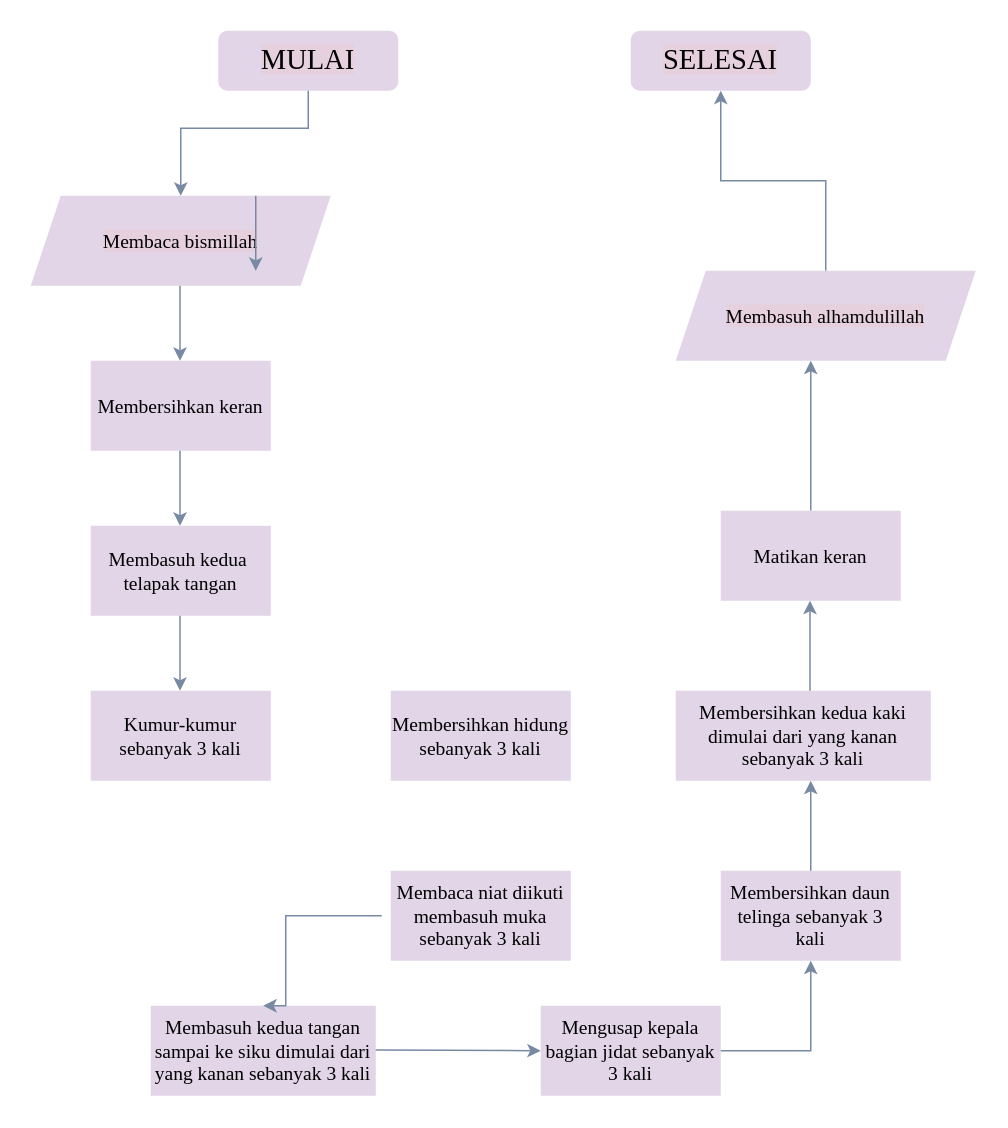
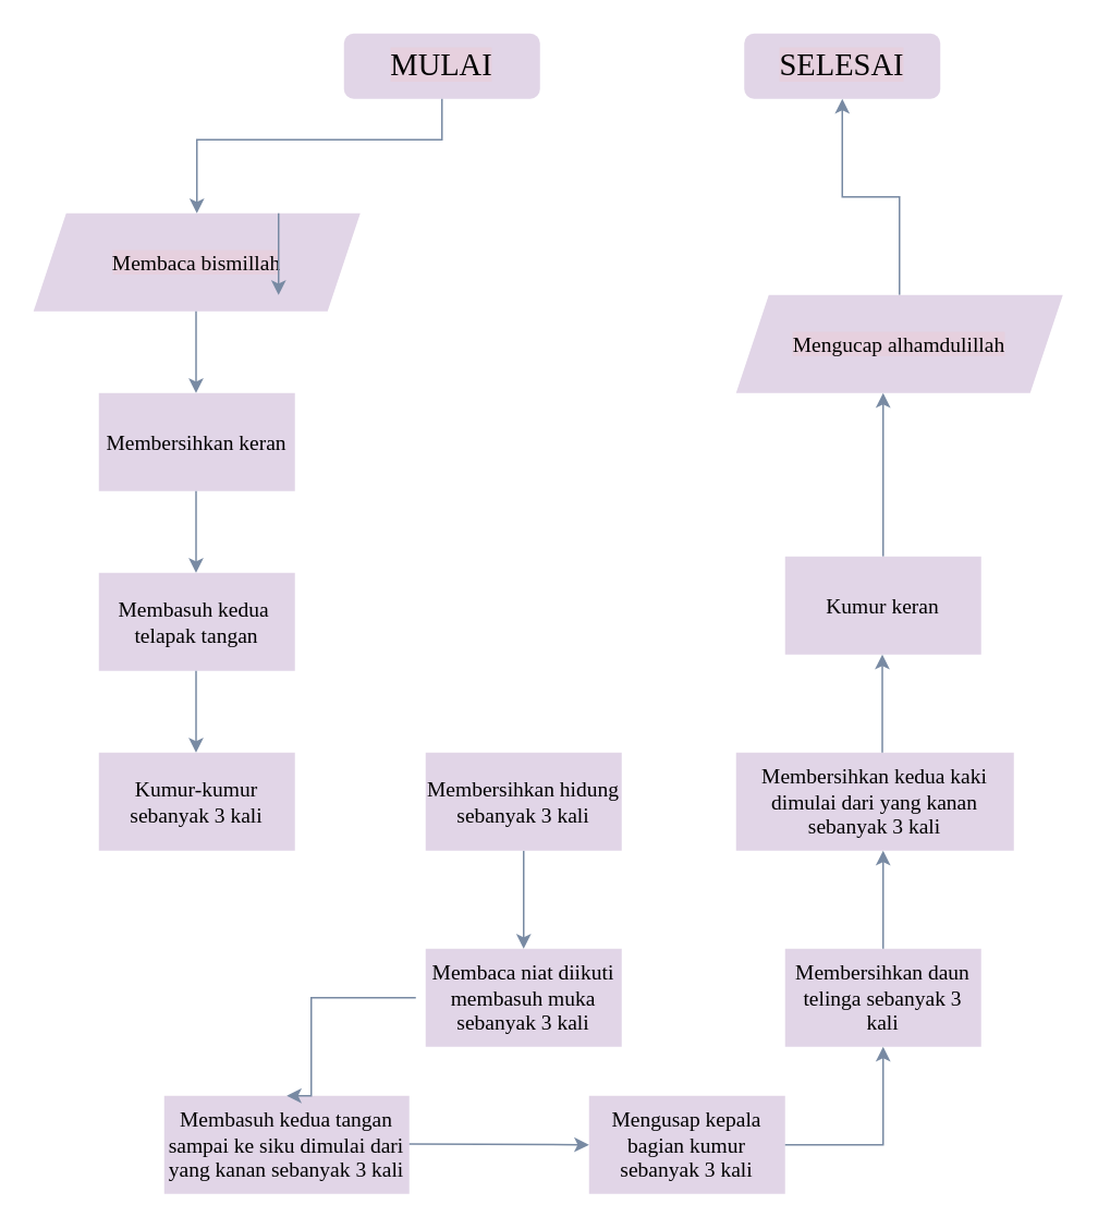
  <mxCell id="0" />
  <mxCell id="1" parent="0" />
- <mxCell id="2" value="&lt;font face=&quot;Comic Sans MS&quot; style=&quot;font-size: 19px ; background-color: rgb(230 , 208 , 222)&quot;&gt;MULAI&lt;/font&gt;" style="rounded=1;whiteSpace=wrap;html=1;fontSize=12;glass=0;strokeWidth=1;shadow=0;fillColor=#e1d5e7;strokeColor=none;" parent="1" vertex="1"><mxGeometry x="145" y="20" width="120" height="40" as="geometry" /></mxCell>
+ <mxCell id="2" value="&lt;font face=&quot;Comic Sans MS&quot; style=&quot;font-size: 19px ; background-color: rgb(230 , 208 , 222)&quot;&gt;MULAI&lt;/font&gt;" style="rounded=1;whiteSpace=wrap;html=1;fontSize=12;glass=0;strokeWidth=1;shadow=0;fillColor=#e1d5e7;strokeColor=none;" parent="1" vertex="1"><mxGeometry x="210" y="20" width="120" height="40" as="geometry" /></mxCell>
  <mxCell id="3" value="&lt;font face=&quot;Comic Sans MS&quot; style=&quot;background-color: rgb(230 , 208 , 222) ; font-size: 13px&quot;&gt;Membaca bismillah&lt;/font&gt;" style="shape=parallelogram;perimeter=parallelogramPerimeter;whiteSpace=wrap;html=1;fixedSize=1;fillColor=#e1d5e7;strokeColor=none;" vertex="1" parent="1"><mxGeometry x="20" y="130" width="200" height="60" as="geometry" /></mxCell>
  <mxCell id="4" style="edgeStyle=orthogonalEdgeStyle;rounded=0;orthogonalLoop=1;jettySize=auto;html=1;strokeColor=#788AA3;fillColor=#B2C9AB;fontColor=#46495D;exitX=0.5;exitY=1;exitDx=0;exitDy=0;" edge="1" parent="1" source="2"><mxGeometry relative="1" as="geometry"><mxPoint x="120" y="130" as="targetPoint" /><mxPoint x="120" y="110" as="sourcePoint" /><Array as="points"><mxPoint x="120" y="85" /></Array></mxGeometry></mxCell>
  <mxCell id="5" style="edgeStyle=orthogonalEdgeStyle;rounded=0;orthogonalLoop=1;jettySize=auto;html=1;entryX=0.45;entryY=1;entryDx=0;entryDy=0;entryPerimeter=0;strokeColor=#788AA3;fillColor=#B2C9AB;fontColor=#46495D;" edge="1" parent="1" source="6" target="27"><mxGeometry relative="1" as="geometry" /></mxCell>
- <mxCell id="6" value="&lt;font face=&quot;Comic Sans MS&quot; style=&quot;font-size: 13px&quot;&gt;Matikan keran&lt;/font&gt;" style="rounded=0;whiteSpace=wrap;html=1;fillColor=#e1d5e7;strokeColor=none;" vertex="1" parent="1"><mxGeometry x="480" y="340" width="120" height="60" as="geometry" /></mxCell>
+ <mxCell id="6" value="&lt;font face=&quot;Comic Sans MS&quot; style=&quot;font-size: 13px&quot;&gt;Kumur keran&lt;/font&gt;" style="rounded=0;whiteSpace=wrap;html=1;fillColor=#e1d5e7;strokeColor=none;" vertex="1" parent="1"><mxGeometry x="480" y="340" width="120" height="60" as="geometry" /></mxCell>
  <mxCell id="7" value="&lt;font face=&quot;Comic Sans MS&quot; style=&quot;font-size: 13px&quot;&gt;Membersihkan kedua kaki dimulai dari yang kanan sebanyak 3 kali&lt;/font&gt;" style="rounded=0;whiteSpace=wrap;html=1;fillColor=#e1d5e7;strokeColor=none;" vertex="1" parent="1"><mxGeometry x="450" y="460" width="170" height="60" as="geometry" /></mxCell>
  <mxCell id="8" value="&lt;font face=&quot;Comic Sans MS&quot; style=&quot;font-size: 13px&quot;&gt;Membersihkan daun telinga sebanyak 3 kali&lt;/font&gt;" style="rounded=0;whiteSpace=wrap;html=1;fillColor=#e1d5e7;strokeColor=none;" vertex="1" parent="1"><mxGeometry x="480" y="580" width="120" height="60" as="geometry" /></mxCell>
- <mxCell id="9" value="&lt;font face=&quot;Comic Sans MS&quot; style=&quot;font-size: 13px&quot;&gt;Mengusap kepala bagian jidat sebanyak 3 kali&lt;/font&gt;" style="rounded=0;whiteSpace=wrap;html=1;fillColor=#e1d5e7;strokeColor=none;" vertex="1" parent="1"><mxGeometry x="360" y="670" width="120" height="60" as="geometry" /></mxCell>
+ <mxCell id="9" value="&lt;font face=&quot;Comic Sans MS&quot; style=&quot;font-size: 13px&quot;&gt;Mengusap kepala bagian kumur sebanyak 3 kali&lt;/font&gt;" style="rounded=0;whiteSpace=wrap;html=1;fillColor=#e1d5e7;strokeColor=none;" vertex="1" parent="1"><mxGeometry x="360" y="670" width="120" height="60" as="geometry" /></mxCell>
  <mxCell id="10" value="&lt;font style=&quot;font-size: 13px&quot; face=&quot;Comic Sans MS&quot;&gt;Membasuh kedua tangan sampai ke siku dimulai dari yang kanan sebanyak 3 kali&lt;/font&gt;" style="rounded=0;whiteSpace=wrap;html=1;fillColor=#e1d5e7;strokeColor=none;" vertex="1" parent="1"><mxGeometry x="100" y="670" width="150" height="60" as="geometry" /></mxCell>
  <mxCell id="11" value="&lt;font face=&quot;Comic Sans MS&quot; style=&quot;font-size: 13px&quot;&gt;Membaca niat diikuti membasuh muka sebanyak 3 kali&lt;/font&gt;" style="rounded=0;whiteSpace=wrap;html=1;fillColor=#e1d5e7;strokeColor=none;" vertex="1" parent="1"><mxGeometry x="260" y="580" width="120" height="60" as="geometry" /></mxCell>
+ <mxCell id="12" style="edgeStyle=orthogonalEdgeStyle;rounded=0;orthogonalLoop=1;jettySize=auto;html=1;entryX=0.5;entryY=0;entryDx=0;entryDy=0;strokeColor=#788AA3;fillColor=#B2C9AB;fontColor=#46495D;" edge="1" parent="1" source="13" target="11"><mxGeometry relative="1" as="geometry" /></mxCell>
  <mxCell id="13" value="&lt;font style=&quot;font-size: 13px&quot; face=&quot;Comic Sans MS&quot;&gt;Membersihkan hidung sebanyak 3 kali&lt;/font&gt;" style="rounded=0;whiteSpace=wrap;html=1;fillColor=#e1d5e7;strokeColor=none;" vertex="1" parent="1"><mxGeometry x="260" y="460" width="120" height="60" as="geometry" /></mxCell>
  <mxCell id="14" value="&lt;font face=&quot;Comic Sans MS&quot; style=&quot;font-size: 13px&quot;&gt;Kumur-kumur sebanyak 3 kali&lt;/font&gt;" style="rounded=0;whiteSpace=wrap;html=1;fillColor=#e1d5e7;strokeColor=none;" vertex="1" parent="1"><mxGeometry x="60" y="460" width="120" height="60" as="geometry" /></mxCell>
  <mxCell id="15" value="&lt;font face=&quot;Comic Sans MS&quot; style=&quot;font-size: 13px&quot;&gt;Membasuh kedua&amp;nbsp;&lt;br&gt;telapak tangan&lt;/font&gt;" style="rounded=0;whiteSpace=wrap;html=1;fillColor=#e1d5e7;strokeColor=none;" vertex="1" parent="1"><mxGeometry x="60" y="350" width="120" height="60" as="geometry" /></mxCell>
  <mxCell id="16" value="&lt;font face=&quot;Comic Sans MS&quot; style=&quot;font-size: 13px&quot;&gt;Membersihkan keran&lt;/font&gt;" style="rounded=0;whiteSpace=wrap;html=1;fillColor=#e1d5e7;strokeColor=none;" vertex="1" parent="1"><mxGeometry x="60" y="240" width="120" height="60" as="geometry" /></mxCell>
  <mxCell id="17" style="edgeStyle=orthogonalEdgeStyle;rounded=0;orthogonalLoop=1;jettySize=auto;html=1;strokeColor=#788AA3;fillColor=#B2C9AB;fontColor=#46495D;exitX=0.5;exitY=1;exitDx=0;exitDy=0;" edge="1" parent="1"><mxGeometry relative="1" as="geometry"><mxPoint x="119.5" y="350" as="targetPoint" /><mxPoint x="119.5" y="300" as="sourcePoint" /><Array as="points"><mxPoint x="120" y="320" /><mxPoint x="120" y="320" /></Array></mxGeometry></mxCell>
  <mxCell id="18" style="edgeStyle=orthogonalEdgeStyle;rounded=0;orthogonalLoop=1;jettySize=auto;html=1;strokeColor=#788AA3;fillColor=#B2C9AB;fontColor=#46495D;entryX=0;entryY=0.5;entryDx=0;entryDy=0;" edge="1" parent="1" target="9"><mxGeometry relative="1" as="geometry"><mxPoint x="340" y="699.5" as="targetPoint" /><mxPoint x="250" y="699.5" as="sourcePoint" /><Array as="points" /></mxGeometry></mxCell>
  <mxCell id="19" style="edgeStyle=orthogonalEdgeStyle;rounded=0;orthogonalLoop=1;jettySize=auto;html=1;strokeColor=#788AA3;fillColor=#B2C9AB;fontColor=#46495D;entryX=0.5;entryY=0;entryDx=0;entryDy=0;" edge="1" parent="1" target="10"><mxGeometry relative="1" as="geometry"><mxPoint x="184" y="660" as="targetPoint" /><mxPoint x="254" y="610" as="sourcePoint" /><Array as="points"><mxPoint x="190" y="610" /></Array></mxGeometry></mxCell>
  <mxCell id="20" style="edgeStyle=orthogonalEdgeStyle;rounded=0;orthogonalLoop=1;jettySize=auto;html=1;strokeColor=#788AA3;fillColor=#B2C9AB;fontColor=#46495D;exitX=0.5;exitY=1;exitDx=0;exitDy=0;" edge="1" parent="1"><mxGeometry relative="1" as="geometry"><mxPoint x="170" y="180" as="targetPoint" /><mxPoint x="170" y="130" as="sourcePoint" /><Array as="points"><mxPoint x="170" y="135" /></Array></mxGeometry></mxCell>
  <mxCell id="21" style="edgeStyle=orthogonalEdgeStyle;rounded=0;orthogonalLoop=1;jettySize=auto;html=1;strokeColor=#788AA3;fillColor=#B2C9AB;fontColor=#46495D;exitX=0.5;exitY=1;exitDx=0;exitDy=0;" edge="1" parent="1"><mxGeometry relative="1" as="geometry"><mxPoint x="119.5" y="240" as="targetPoint" /><mxPoint x="119.5" y="190" as="sourcePoint" /><Array as="points"><mxPoint x="119.5" y="195" /></Array></mxGeometry></mxCell>
  <mxCell id="22" style="edgeStyle=orthogonalEdgeStyle;rounded=0;orthogonalLoop=1;jettySize=auto;html=1;strokeColor=#788AA3;fillColor=#B2C9AB;fontColor=#46495D;exitX=0.5;exitY=1;exitDx=0;exitDy=0;" edge="1" parent="1"><mxGeometry relative="1" as="geometry"><mxPoint x="119.5" y="460" as="targetPoint" /><mxPoint x="119.5" y="410" as="sourcePoint" /><Array as="points"><mxPoint x="119.5" y="440" /><mxPoint x="119.5" y="440" /></Array></mxGeometry></mxCell>
  <mxCell id="23" style="edgeStyle=orthogonalEdgeStyle;rounded=0;orthogonalLoop=1;jettySize=auto;html=1;strokeColor=#788AA3;fillColor=#B2C9AB;fontColor=#46495D;" edge="1" parent="1"><mxGeometry relative="1" as="geometry"><mxPoint x="540" y="640" as="targetPoint" /><mxPoint x="480" y="700" as="sourcePoint" /><Array as="points"><mxPoint x="480" y="700" /><mxPoint x="540" y="700" /></Array></mxGeometry></mxCell>
  <mxCell id="24" style="edgeStyle=orthogonalEdgeStyle;rounded=0;orthogonalLoop=1;jettySize=auto;html=1;strokeColor=#788AA3;fillColor=#B2C9AB;fontColor=#46495D;exitX=0.5;exitY=0;exitDx=0;exitDy=0;" edge="1" parent="1" source="8"><mxGeometry relative="1" as="geometry"><mxPoint x="540" y="520" as="targetPoint" /><mxPoint x="539.5" y="510" as="sourcePoint" /><Array as="points" /></mxGeometry></mxCell>
  <mxCell id="25" style="edgeStyle=orthogonalEdgeStyle;rounded=0;orthogonalLoop=1;jettySize=auto;html=1;strokeColor=#788AA3;fillColor=#B2C9AB;fontColor=#46495D;exitX=0.5;exitY=0;exitDx=0;exitDy=0;" edge="1" parent="1"><mxGeometry relative="1" as="geometry"><mxPoint x="539.5" y="400" as="targetPoint" /><mxPoint x="539.5" y="460" as="sourcePoint" /><Array as="points" /></mxGeometry></mxCell>
  <mxCell id="26" style="edgeStyle=orthogonalEdgeStyle;rounded=0;orthogonalLoop=1;jettySize=auto;html=1;strokeColor=#788AA3;fillColor=#B2C9AB;fontColor=#46495D;" edge="1" parent="1" source="27" target="28"><mxGeometry relative="1" as="geometry"><mxPoint x="490" y="70" as="targetPoint" /></mxGeometry></mxCell>
- <mxCell id="27" value="&lt;font face=&quot;Comic Sans MS&quot; size=&quot;1&quot;&gt;&lt;span style=&quot;background-color: rgb(230 , 208 , 222) ; font-size: 13px&quot;&gt;Membasuh alhamdulillah&lt;/span&gt;&lt;/font&gt;" style="shape=parallelogram;perimeter=parallelogramPerimeter;whiteSpace=wrap;html=1;fixedSize=1;fillColor=#e1d5e7;strokeColor=none;" vertex="1" parent="1"><mxGeometry x="450" y="180" width="200" height="60" as="geometry" /></mxCell>
- <mxCell id="28" value="&lt;font face=&quot;Comic Sans MS&quot;&gt;&lt;span style=&quot;font-size: 19px ; background-color: rgb(230 , 208 , 222)&quot;&gt;SELESAI&lt;/span&gt;&lt;/font&gt;" style="rounded=1;whiteSpace=wrap;html=1;fontSize=12;glass=0;strokeWidth=1;shadow=0;fillColor=#e1d5e7;strokeColor=none;" vertex="1" parent="1"><mxGeometry x="420" y="20" width="120" height="40" as="geometry" /></mxCell>
+ <mxCell id="27" value="&lt;font face=&quot;Comic Sans MS&quot; size=&quot;1&quot;&gt;&lt;span style=&quot;background-color: rgb(230 , 208 , 222) ; font-size: 13px&quot;&gt;Mengucap alhamdulillah&lt;/span&gt;&lt;/font&gt;" style="shape=parallelogram;perimeter=parallelogramPerimeter;whiteSpace=wrap;html=1;fixedSize=1;fillColor=#e1d5e7;strokeColor=none;" vertex="1" parent="1"><mxGeometry x="450" y="180" width="200" height="60" as="geometry" /></mxCell>
+ <mxCell id="28" value="&lt;font face=&quot;Comic Sans MS&quot;&gt;&lt;span style=&quot;font-size: 19px ; background-color: rgb(230 , 208 , 222)&quot;&gt;SELESAI&lt;/span&gt;&lt;/font&gt;" style="rounded=1;whiteSpace=wrap;html=1;fontSize=12;glass=0;strokeWidth=1;shadow=0;fillColor=#e1d5e7;strokeColor=none;" vertex="1" parent="1"><mxGeometry x="455" y="20" width="120" height="40" as="geometry" /></mxCell>
